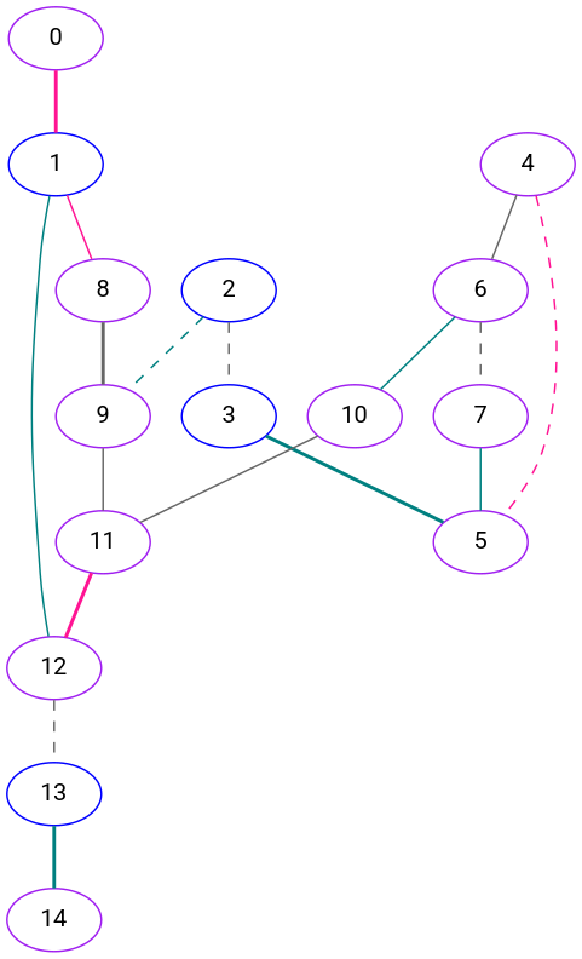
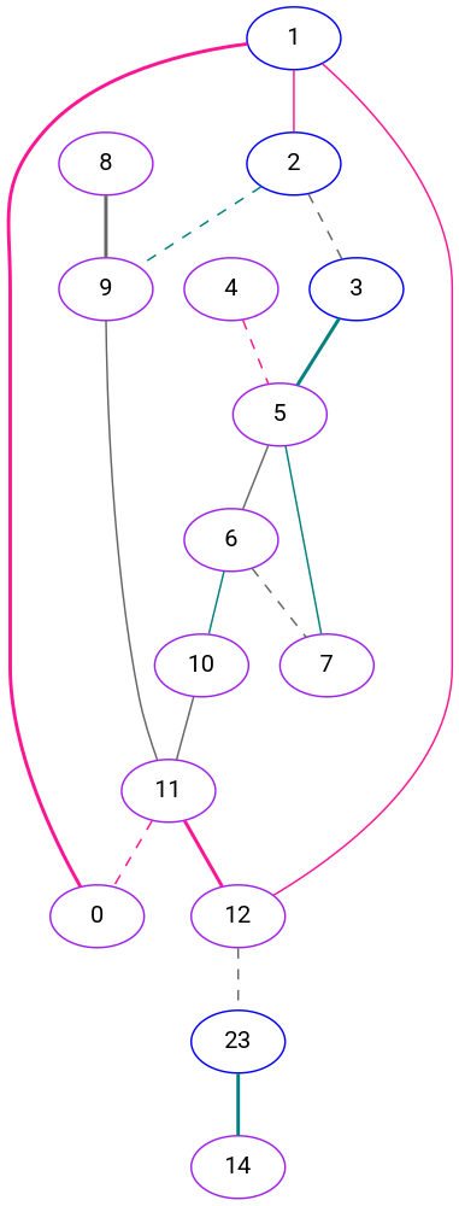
  graph {
    fontname=Roboto
    node [color=purple fontname=Roboto]
    edge [color=gray40 fontname=Roboto style=solid]
    1 [color=blue]
    0
    2 [color=blue]
    3 [color=blue]
    9
    5
    11
    4
    6
    7
    10
    8
    12
-   13 [color=blue]
+   13 [color=blue label=23]
    14
-   1 -- 8 [color=deeppink]
+   1 -- 2 [color=deeppink]
    0 -- 1 [color=deeppink style=bold]
    2 -- 3 [style=dashed]
    2 -- 9 [color=teal style=dashed]
    3 -- 5 [color=teal style=bold]
    9 -- 11
-   4 -- 6
+   5 -- 6
+   11 -- 0 [color=deeppink style=dashed]
    11 -- 12 [color=deeppink style=bold]
    4 -- 5 [color=deeppink style=dashed]
    6 -- 7 [style=dashed]
    6 -- 10 [color=teal]
    7 -- 5 [color=teal]
    10 -- 11
    8 -- 9 [style=bold]
-   12 -- 1 [color=teal]
+   12 -- 1 [color=deeppink]
    12 -- 13 [style=dashed]
    13 -- 14 [color=teal style=bold]
  }
